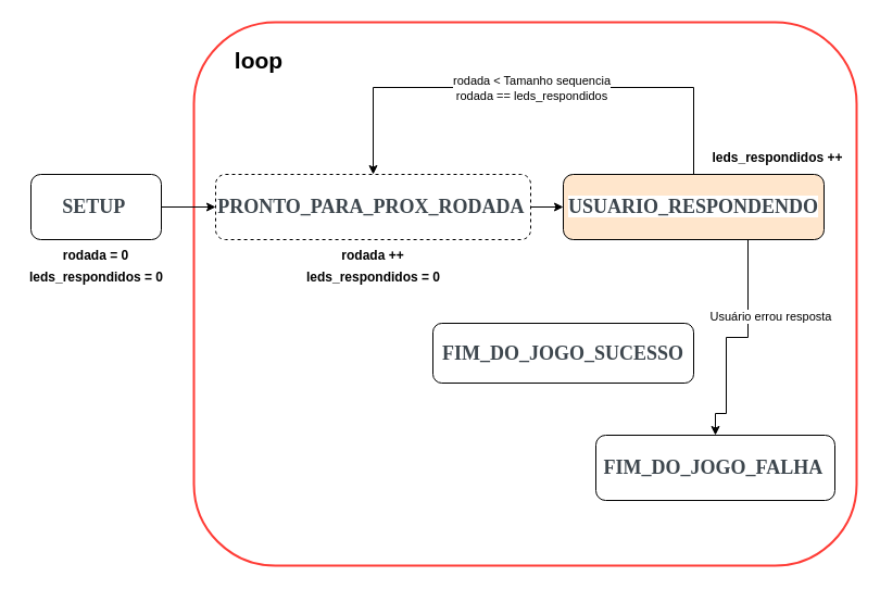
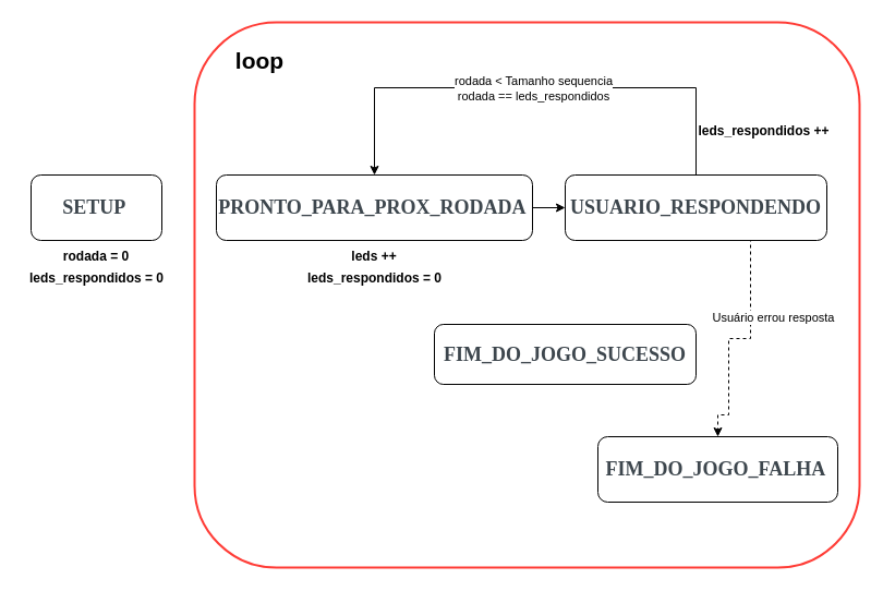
  <mxCell id="0" />
  <mxCell id="1" parent="0" />
  <mxCell id="2" value="" style="rounded=1;whiteSpace=wrap;html=1;fillColor=none;strokeColor=#FF3C36;strokeWidth=2;align=left;" parent="1" vertex="1"><mxGeometry x="178" y="20" width="610" height="500" as="geometry" /></mxCell>
- <mxCell id="3" style="edgeStyle=orthogonalEdgeStyle;rounded=0;orthogonalLoop=1;jettySize=auto;html=1;exitX=1;exitY=0.5;exitDx=0;exitDy=0;" parent="1" source="4" target="6" edge="1"><mxGeometry relative="1" as="geometry" /></mxCell>
  <mxCell id="4" value="&lt;strong style=&quot;margin: 0px; padding: 0px; box-sizing: border-box; color: rgb(61, 70, 77); font-family: &amp;quot;Source Serif Pro&amp;quot;, serif; font-size: 18px; text-align: left; background-color: rgb(255, 255, 255);&quot;&gt;SETUP&lt;/strong&gt;&amp;nbsp;" style="rounded=1;whiteSpace=wrap;html=1;" parent="1" vertex="1"><mxGeometry x="28" y="160" width="120" height="60" as="geometry" /></mxCell>
  <mxCell id="5" style="edgeStyle=orthogonalEdgeStyle;rounded=0;orthogonalLoop=1;jettySize=auto;html=1;exitX=1;exitY=0.5;exitDx=0;exitDy=0;" parent="1" source="6" target="11" edge="1"><mxGeometry relative="1" as="geometry" /></mxCell>
- <mxCell id="6" value="&lt;font color=&quot;#3d464d&quot;&gt;&lt;strong style=&quot;margin: 0px; padding: 0px; box-sizing: border-box; font-family: &amp;quot;Source Serif Pro&amp;quot;, serif; font-size: 18px; text-align: left; background-color: rgb(255, 255, 255);&quot;&gt;PRONTO_PARA_PROX_RODADA&lt;/strong&gt;&amp;nbsp;&lt;/font&gt;" style="rounded=1;whiteSpace=wrap;html=1;dashed=1;" parent="1" vertex="1"><mxGeometry x="198" y="160" width="290" height="60" as="geometry" /></mxCell>
- <mxCell id="7" style="edgeStyle=orthogonalEdgeStyle;rounded=0;orthogonalLoop=1;jettySize=auto;html=1;exitX=0.5;exitY=1;exitDx=0;exitDy=0;entryX=0.5;entryY=0;entryDx=0;entryDy=0;" parent="1" source="11" target="13" edge="1"><mxGeometry relative="1" as="geometry"><Array as="points"><mxPoint x="688" y="220" /><mxPoint x="688" y="310" /><mxPoint x="668" y="310" /><mxPoint x="668" y="380" /><mxPoint x="658" y="380" /></Array></mxGeometry></mxCell>
+ <mxCell id="6" value="&lt;font color=&quot;#3d464d&quot;&gt;&lt;strong style=&quot;margin: 0px; padding: 0px; box-sizing: border-box; font-family: &amp;quot;Source Serif Pro&amp;quot;, serif; font-size: 18px; text-align: left; background-color: rgb(255, 255, 255);&quot;&gt;PRONTO_PARA_PROX_RODADA&lt;/strong&gt;&amp;nbsp;&lt;/font&gt;" style="rounded=1;whiteSpace=wrap;html=1;" parent="1" vertex="1"><mxGeometry x="198" y="160" width="290" height="60" as="geometry" /></mxCell>
+ <mxCell id="7" style="edgeStyle=orthogonalEdgeStyle;rounded=0;orthogonalLoop=1;jettySize=auto;html=1;exitX=0.5;exitY=1;exitDx=0;exitDy=0;entryX=0.5;entryY=0;entryDx=0;entryDy=0;dashed=1;" parent="1" source="11" target="13" edge="1"><mxGeometry relative="1" as="geometry"><Array as="points"><mxPoint x="688" y="220" /><mxPoint x="688" y="310" /><mxPoint x="668" y="310" /><mxPoint x="668" y="380" /><mxPoint x="658" y="380" /></Array></mxGeometry></mxCell>
  <mxCell id="8" value="Usuário errou resposta" style="edgeLabel;html=1;align=center;verticalAlign=middle;resizable=0;points=[];" parent="7" vertex="1" connectable="0"><mxGeometry x="0.008" y="3" relative="1" as="geometry"><mxPoint x="17" y="-11" as="offset" /></mxGeometry></mxCell>
  <mxCell id="9" style="edgeStyle=orthogonalEdgeStyle;rounded=0;orthogonalLoop=1;jettySize=auto;html=1;exitX=0.5;exitY=0;exitDx=0;exitDy=0;entryX=0.5;entryY=0;entryDx=0;entryDy=0;" parent="1" source="11" target="6" edge="1"><mxGeometry relative="1" as="geometry"><Array as="points"><mxPoint x="638" y="80" /><mxPoint x="343" y="80" /></Array></mxGeometry></mxCell>
  <mxCell id="10" value="rodada &amp;lt; Tamanho sequencia&lt;br&gt;rodada == leds_respondidos" style="edgeLabel;html=1;align=center;verticalAlign=middle;resizable=0;points=[];" parent="9" vertex="1" connectable="0"><mxGeometry x="-0.112" relative="1" as="geometry"><mxPoint x="-28" as="offset" /></mxGeometry></mxCell>
- <mxCell id="11" value="&lt;strong style=&quot;margin: 0px; padding: 0px; box-sizing: border-box; color: rgb(61, 70, 77); font-family: &amp;quot;Source Serif Pro&amp;quot;, serif; font-size: 18px; text-align: left; background-color: rgb(255, 255, 255);&quot;&gt;USUARIO_RESPONDENDO&lt;/strong&gt;" style="rounded=1;whiteSpace=wrap;html=1;fillColor=#ffe6cc;" parent="1" vertex="1"><mxGeometry x="518" y="160" width="240" height="60" as="geometry" /></mxCell>
+ <mxCell id="11" value="&lt;strong style=&quot;margin: 0px; padding: 0px; box-sizing: border-box; color: rgb(61, 70, 77); font-family: &amp;quot;Source Serif Pro&amp;quot;, serif; font-size: 18px; text-align: left; background-color: rgb(255, 255, 255);&quot;&gt;USUARIO_RESPONDENDO&lt;/strong&gt;" style="rounded=1;whiteSpace=wrap;html=1;" parent="1" vertex="1"><mxGeometry x="518" y="160" width="240" height="60" as="geometry" /></mxCell>
  <mxCell id="12" value="&lt;strong style=&quot;margin: 0px; padding: 0px; box-sizing: border-box; color: rgb(61, 70, 77); font-family: &amp;quot;Source Serif Pro&amp;quot;, serif; font-size: 18px; text-align: left; background-color: rgb(255, 255, 255);&quot;&gt;FIM_DO_JOGO_SUCESSO&lt;/strong&gt;" style="rounded=1;whiteSpace=wrap;html=1;" parent="1" vertex="1"><mxGeometry x="398" y="297" width="240" height="55" as="geometry" /></mxCell>
  <mxCell id="13" value="&lt;strong style=&quot;margin: 0px; padding: 0px; box-sizing: border-box; color: rgb(61, 70, 77); font-family: &amp;quot;Source Serif Pro&amp;quot;, serif; font-size: 18px; text-align: left; background-color: rgb(255, 255, 255);&quot;&gt;FIM_DO_JOGO_FALHA&lt;/strong&gt;&amp;nbsp;" style="rounded=1;whiteSpace=wrap;html=1;" parent="1" vertex="1"><mxGeometry x="548" y="400" width="220" height="60" as="geometry" /></mxCell>
  <mxCell id="14" value="&lt;b&gt;&lt;font style=&quot;font-size: 21px;&quot;&gt;loop&lt;/font&gt;&lt;/b&gt;" style="text;html=1;strokeColor=none;fillColor=none;align=center;verticalAlign=middle;whiteSpace=wrap;rounded=0;" parent="1" vertex="1"><mxGeometry x="208" y="40" width="60" height="30" as="geometry" /></mxCell>
  <mxCell id="15" value="&lt;b&gt;rodada = 0&lt;/b&gt;" style="text;html=1;strokeColor=none;fillColor=none;align=center;verticalAlign=middle;whiteSpace=wrap;rounded=0;" parent="1" vertex="1"><mxGeometry x="53" y="220" width="70" height="30" as="geometry" /></mxCell>
- <mxCell id="16" value="&lt;b&gt;rodada ++&lt;/b&gt;" style="text;html=1;strokeColor=none;fillColor=none;align=center;verticalAlign=middle;whiteSpace=wrap;rounded=0;" parent="1" vertex="1"><mxGeometry x="308" y="220" width="70" height="30" as="geometry" /></mxCell>
+ <mxCell id="16" value="&lt;b&gt;leds ++&lt;/b&gt;" style="text;html=1;strokeColor=none;fillColor=none;align=center;verticalAlign=middle;whiteSpace=wrap;rounded=0;" parent="1" vertex="1"><mxGeometry x="308" y="220" width="70" height="30" as="geometry" /></mxCell>
  <mxCell id="17" value="&lt;b&gt;leds_respondidos = 0&lt;/b&gt;" style="text;html=1;strokeColor=none;fillColor=none;align=center;verticalAlign=middle;whiteSpace=wrap;rounded=0;" vertex="1" parent="1"><mxGeometry x="20.5" y="240" width="135" height="30" as="geometry" /></mxCell>
  <mxCell id="18" value="&lt;b&gt;leds_respondidos = 0&lt;/b&gt;" style="text;html=1;strokeColor=none;fillColor=none;align=center;verticalAlign=middle;whiteSpace=wrap;rounded=0;" vertex="1" parent="1"><mxGeometry x="275.5" y="240" width="135" height="30" as="geometry" /></mxCell>
- <mxCell id="19" value="&lt;b&gt;leds_respondidos ++&lt;/b&gt;" style="text;html=1;strokeColor=none;fillColor=none;align=center;verticalAlign=middle;whiteSpace=wrap;rounded=0;" vertex="1" parent="1"><mxGeometry x="648" y="130" width="135" height="30" as="geometry" /></mxCell>
+ <mxCell id="19" value="&lt;b&gt;leds_respondidos ++&lt;/b&gt;" style="text;html=1;strokeColor=none;fillColor=none;align=center;verticalAlign=middle;whiteSpace=wrap;rounded=0;" vertex="1" parent="1"><mxGeometry x="633" y="105" width="135" height="30" as="geometry" /></mxCell>
